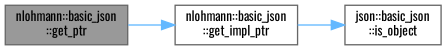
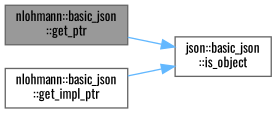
  digraph {
    fontname=Oswald
    rankdir=LR
    node [color=grey40 fillcolor=white fontname=Oswald fontsize=10 shape=box style=filled]
    edge [color=steelblue1 fontname=Oswald fontsize=10 labelfontname=Helvetica labelfontsize=10 style=solid]
    n1 [color=gray40 fillcolor=grey60 fontcolor=black height=0.2 label="nlohmann::basic_json\l::get_ptr" width=0.4]
    n2 [height=0.2 label="nlohmann::basic_json\l::get_impl_ptr" width=0.4]
    n3 [height=0.2 label="json::basic_json\l::is_object" width=0.4]
-   n1 -> n2
+   n1 -> n3
    n2 -> n3
  }
